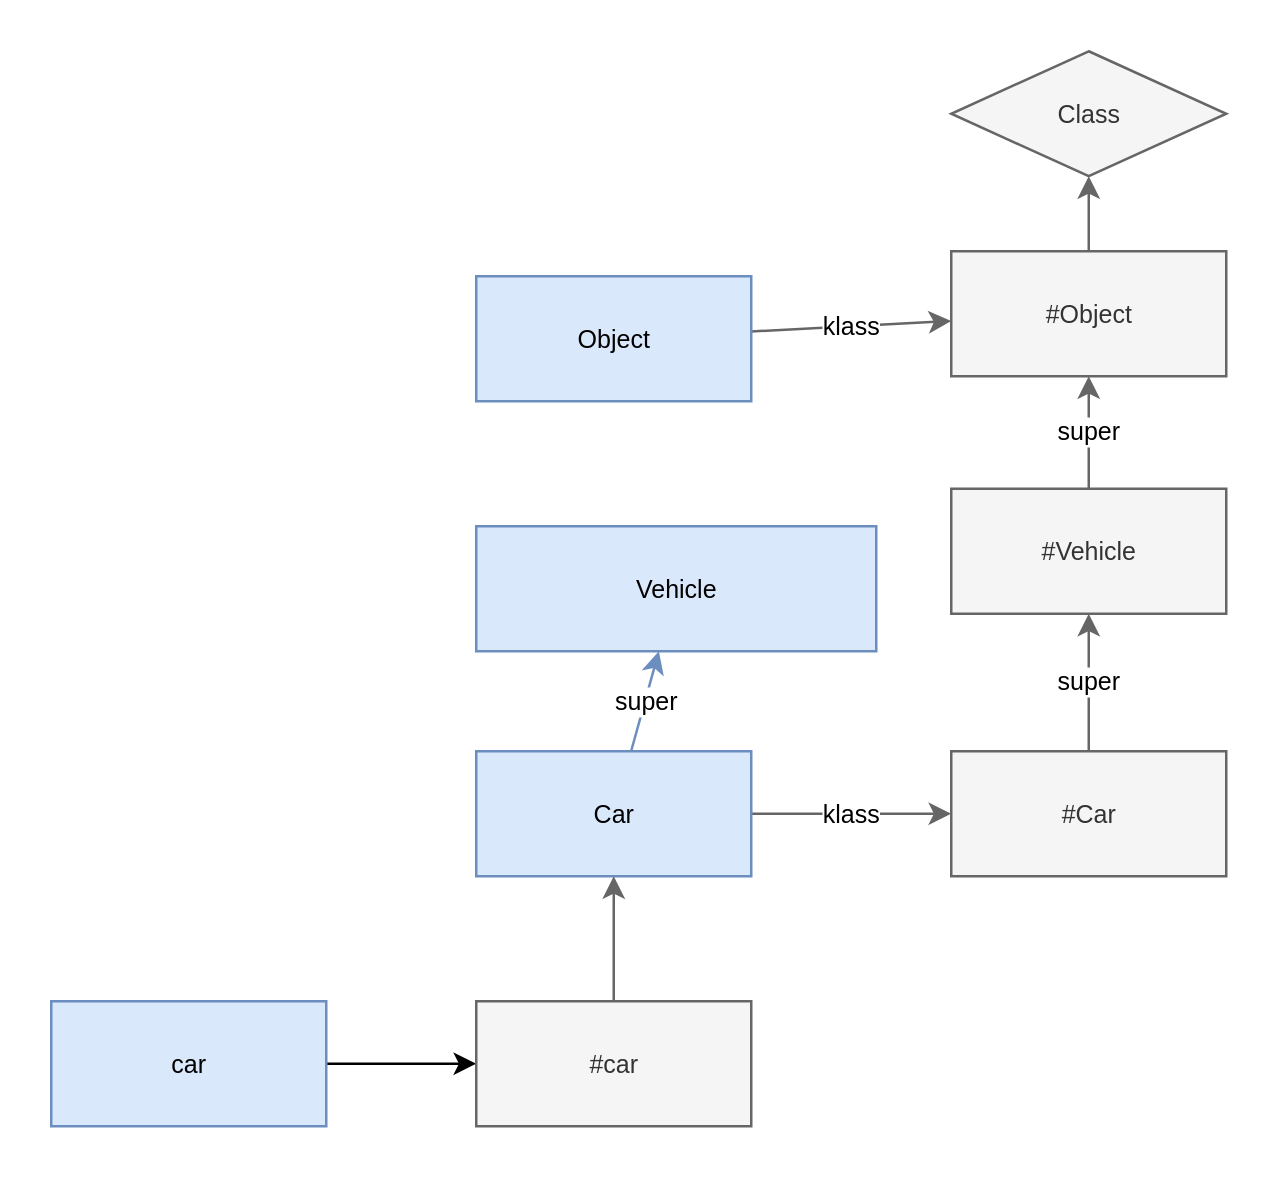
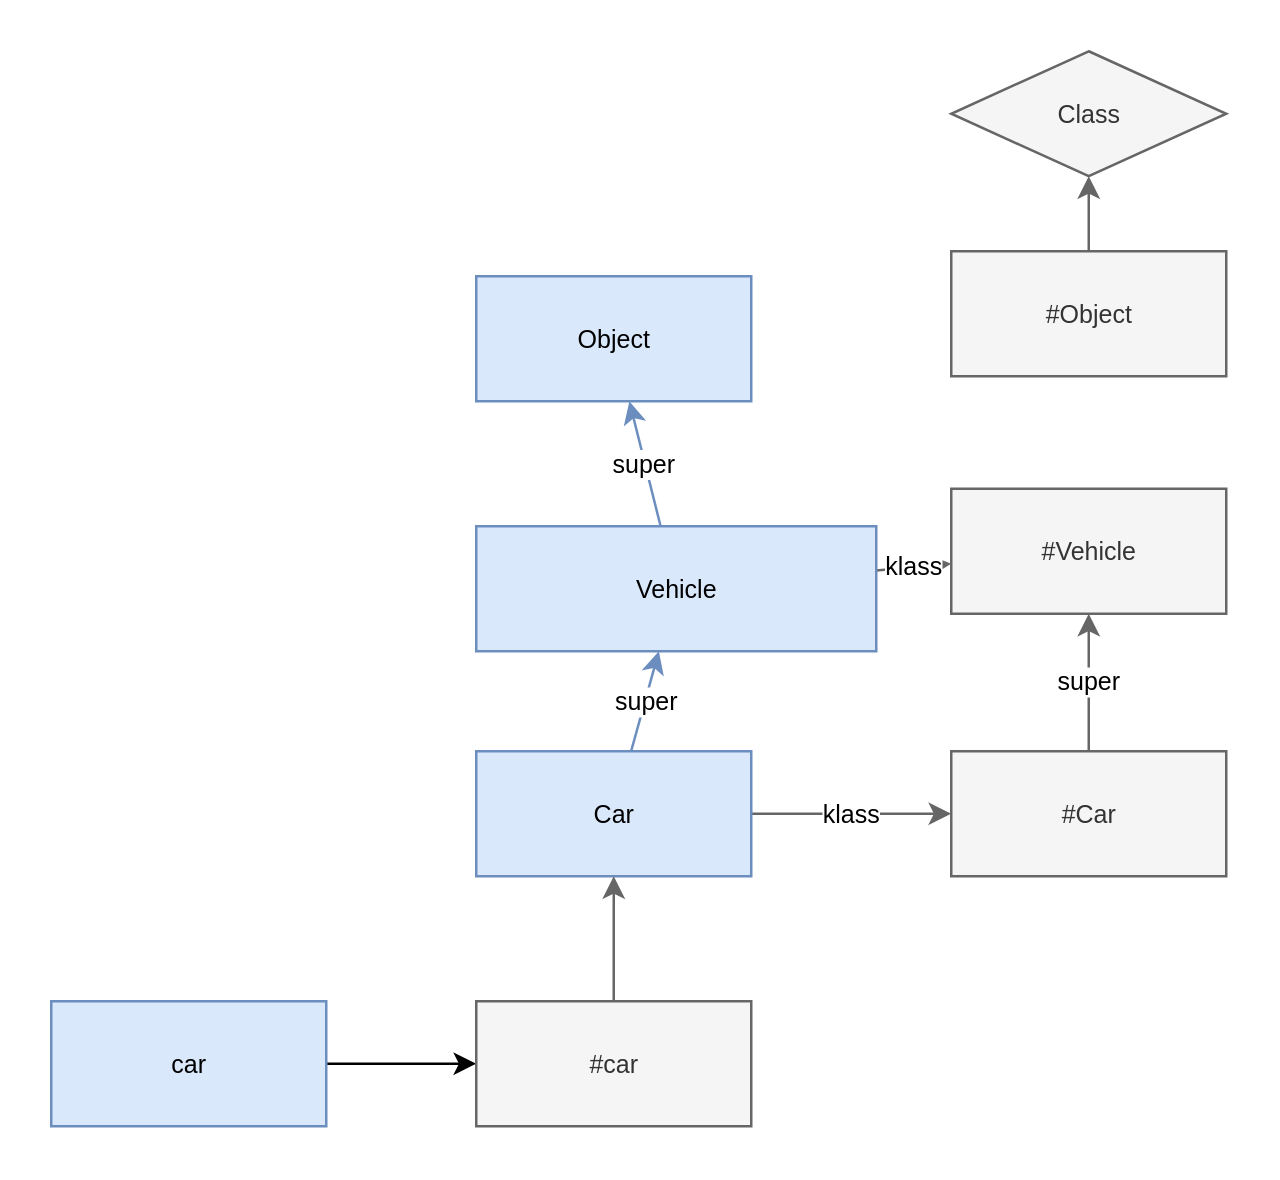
  <mxCell id="0" />
  <mxCell id="1" parent="0" />
- <mxCell id="2" value="klass" style="edgeStyle=none;html=1;fontSize=10;fontStyle=0;fillColor=#f5f5f5;strokeColor=#666666;" parent="1" source="3" target="5" edge="1"><mxGeometry relative="1" as="geometry"><mxPoint as="offset" /></mxGeometry></mxCell>
  <mxCell id="3" value="&lt;span&gt;Object&lt;/span&gt;" style="html=1;fontSize=10;fontStyle=0;fillColor=#dae8fc;strokeColor=#6c8ebf;" parent="1" vertex="1"><mxGeometry x="190" y="110" width="110" height="50" as="geometry" /></mxCell>
  <mxCell id="4" value="" style="edgeStyle=none;html=1;fontSize=10;fontStyle=0;fillColor=#f5f5f5;strokeColor=#666666;" parent="1" source="5" target="6" edge="1"><mxGeometry relative="1" as="geometry" /></mxCell>
  <mxCell id="5" value="&lt;span&gt;#Object&lt;/span&gt;" style="html=1;fontSize=10;fontStyle=0;fillColor=#f5f5f5;fontColor=#333333;strokeColor=#666666;" parent="1" vertex="1"><mxGeometry x="380" y="100" width="110" height="50" as="geometry" /></mxCell>
  <mxCell id="6" value="&lt;span&gt;Class&lt;/span&gt;" style="rhombus;html=1;fontSize=10;fontStyle=0;fillColor=#f5f5f5;fontColor=#333333;strokeColor=#666666;" parent="1" vertex="1"><mxGeometry x="380" y="20" width="110" height="50" as="geometry" /></mxCell>
+ <mxCell id="7" value="super" style="edgeStyle=none;html=1;fontSize=10;fontStyle=0;fillColor=#dae8fc;strokeColor=#6c8ebf;" parent="1" source="9" target="3" edge="1"><mxGeometry relative="1" as="geometry" /></mxCell>
+ <mxCell id="8" value="klass" style="edgeStyle=none;html=1;fontSize=10;fontStyle=0;fillColor=#f5f5f5;strokeColor=#666666;" parent="1" source="9" target="11" edge="1"><mxGeometry relative="1" as="geometry" /></mxCell>
  <mxCell id="9" value="&lt;span&gt;Vehicle&lt;/span&gt;" style="html=1;fontSize=10;fontStyle=0;fillColor=#dae8fc;strokeColor=#6c8ebf;" parent="1" vertex="1"><mxGeometry x="190" y="210" width="160" height="50" as="geometry" /></mxCell>
- <mxCell id="10" value="super" style="edgeStyle=none;html=1;fontSize=10;fontStyle=0;fillColor=#f5f5f5;strokeColor=#666666;" parent="1" source="11" target="5" edge="1"><mxGeometry relative="1" as="geometry" /></mxCell>
  <mxCell id="11" value="&lt;span&gt;#Vehicle&lt;/span&gt;" style="html=1;fontSize=10;fontStyle=0;fillColor=#f5f5f5;fontColor=#333333;strokeColor=#666666;" parent="1" vertex="1"><mxGeometry x="380" y="195" width="110" height="50" as="geometry" /></mxCell>
  <mxCell id="12" value="klass" style="edgeStyle=none;html=1;fontSize=10;fontStyle=0;fillColor=#f5f5f5;strokeColor=#666666;" parent="1" source="14" target="16" edge="1"><mxGeometry relative="1" as="geometry" /></mxCell>
  <mxCell id="13" value="super" style="edgeStyle=none;html=1;fontSize=10;fontStyle=0;fillColor=#dae8fc;strokeColor=#6c8ebf;" parent="1" source="14" target="9" edge="1"><mxGeometry relative="1" as="geometry" /></mxCell>
  <mxCell id="14" value="&lt;span&gt;Car&lt;/span&gt;" style="html=1;fontSize=10;fontStyle=0;fillColor=#dae8fc;strokeColor=#6c8ebf;" parent="1" vertex="1"><mxGeometry x="190" y="300" width="110" height="50" as="geometry" /></mxCell>
  <mxCell id="15" value="super" style="edgeStyle=none;html=1;fontSize=10;fontStyle=0;fillColor=#f5f5f5;strokeColor=#666666;" parent="1" source="16" target="11" edge="1"><mxGeometry relative="1" as="geometry" /></mxCell>
  <mxCell id="16" value="&lt;span&gt;#Car&lt;/span&gt;" style="html=1;fontSize=10;fontStyle=0;fillColor=#f5f5f5;fontColor=#333333;strokeColor=#666666;" parent="1" vertex="1"><mxGeometry x="380" y="300" width="110" height="50" as="geometry" /></mxCell>
  <mxCell id="17" value="" style="edgeStyle=none;html=1;fontSize=10;fontStyle=0" parent="1" source="18" target="20" edge="1"><mxGeometry relative="1" as="geometry" /></mxCell>
  <mxCell id="18" value="&lt;span&gt;car&lt;/span&gt;" style="html=1;fontSize=10;fontStyle=0;fillColor=#dae8fc;strokeColor=#6c8ebf;" parent="1" vertex="1"><mxGeometry x="20" y="400" width="110" height="50" as="geometry" /></mxCell>
  <mxCell id="19" value="" style="edgeStyle=none;html=1;fontSize=10;fontStyle=0;fillColor=#f5f5f5;strokeColor=#666666;" parent="1" source="20" target="14" edge="1"><mxGeometry relative="1" as="geometry" /></mxCell>
  <mxCell id="20" value="&lt;span&gt;#car&lt;/span&gt;" style="html=1;fontSize=10;fontStyle=0;fillColor=#f5f5f5;strokeColor=#666666;fontColor=#333333;" parent="1" vertex="1"><mxGeometry x="190" y="400" width="110" height="50" as="geometry" /></mxCell>
